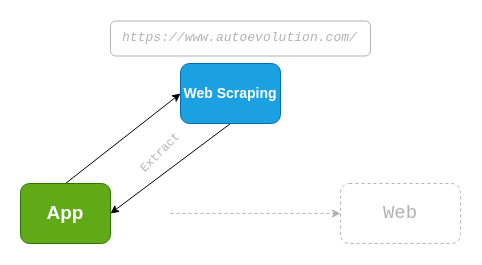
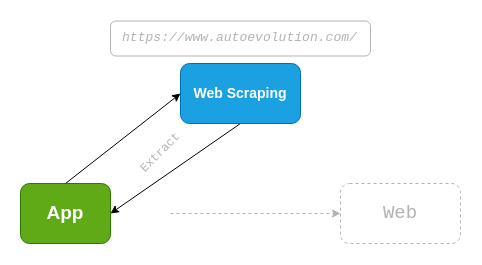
  <mxCell id="0" />
  <mxCell id="1" parent="0" />
  <mxCell id="2" value="" style="rounded=1;whiteSpace=wrap;html=1;strokeColor=#B3B3B3;fontFamily=Courier New;fontColor=#B3B3B3;" vertex="1" parent="1"><mxGeometry x="110" y="20.5" width="260" height="35" as="geometry" /></mxCell>
  <mxCell id="3" style="rounded=0;orthogonalLoop=1;jettySize=auto;html=1;exitX=0.5;exitY=0;exitDx=0;exitDy=0;entryX=0;entryY=0.5;entryDx=0;entryDy=0;fontFamily=Courier New;fontColor=#B3B3B3;" edge="1" parent="1" source="5" target="7"><mxGeometry relative="1" as="geometry" /></mxCell>
  <mxCell id="4" style="edgeStyle=none;rounded=0;orthogonalLoop=1;jettySize=auto;html=1;entryX=0;entryY=0.5;entryDx=0;entryDy=0;fontFamily=Courier New;fontColor=#B3B3B3;dashed=1;strokeColor=#B3B3B3;" edge="1" parent="1" target="10"><mxGeometry relative="1" as="geometry"><mxPoint x="170" y="213" as="sourcePoint" /></mxGeometry></mxCell>
  <mxCell id="5" value="App" style="rounded=1;whiteSpace=wrap;html=1;fillColor=#60a917;strokeColor=#2D7600;fontColor=#ffffff;fontStyle=1;fontSize=19;" vertex="1" parent="1"><mxGeometry x="20" y="183" width="90" height="60" as="geometry" /></mxCell>
  <mxCell id="6" style="edgeStyle=none;rounded=0;orthogonalLoop=1;jettySize=auto;html=1;exitX=0.5;exitY=1;exitDx=0;exitDy=0;entryX=1;entryY=0.5;entryDx=0;entryDy=0;fontFamily=Courier New;fontColor=#B3B3B3;" edge="1" parent="1" source="7" target="5"><mxGeometry relative="1" as="geometry" /></mxCell>
- <mxCell id="7" value="Web Scraping" style="rounded=1;whiteSpace=wrap;html=1;fillColor=#1ba1e2;strokeColor=#006EAF;fontColor=#ffffff;fontStyle=1;fontSize=14;" vertex="1" parent="1"><mxGeometry x="180" y="63" width="100" height="60" as="geometry" /></mxCell>
+ <mxCell id="7" value="Web Scraping" style="rounded=1;whiteSpace=wrap;html=1;fillColor=#1ba1e2;strokeColor=#006EAF;fontColor=#ffffff;fontStyle=1;fontSize=14;" vertex="1" parent="1"><mxGeometry x="180" y="63" width="120" height="60" as="geometry" /></mxCell>
  <mxCell id="8" value="&lt;meta http-equiv=&quot;content-type&quot; content=&quot;text/html; charset=UTF-8&quot;&gt;&lt;div style=&quot;font-size: 9.8pt;&quot;&gt;&lt;span style=&quot;&quot;&gt;https://www.autoevolution.com/&lt;/span&gt;&lt;/div&gt;" style="text;whiteSpace=wrap;html=1;fontFamily=Courier New;fontStyle=2;fontColor=#B3B3B3;" vertex="1" parent="1"><mxGeometry x="120" y="23" width="240" height="30" as="geometry" /></mxCell>
  <mxCell id="9" value="Extract" style="text;html=1;align=center;verticalAlign=middle;resizable=0;points=[];autosize=1;fontFamily=Courier New;fontColor=#B3B3B3;rotation=-45;" vertex="1" parent="1"><mxGeometry x="125" y="143" width="70" height="20" as="geometry" /></mxCell>
  <mxCell id="10" value="Web" style="rounded=1;whiteSpace=wrap;html=1;fontFamily=Courier New;fontColor=#B3B3B3;dashed=1;strokeColor=#B3B3B3;fontSize=19;" vertex="1" parent="1"><mxGeometry x="340" y="183" width="120" height="60" as="geometry" /></mxCell>
  <mxCell id="11" style="edgeStyle=none;rounded=0;orthogonalLoop=1;jettySize=auto;html=1;exitX=0.5;exitY=1;exitDx=0;exitDy=0;dashed=1;strokeColor=#B3B3B3;fontFamily=Courier New;fontColor=#B3B3B3;" edge="1" parent="1" source="8" target="8"><mxGeometry relative="1" as="geometry" /></mxCell>
